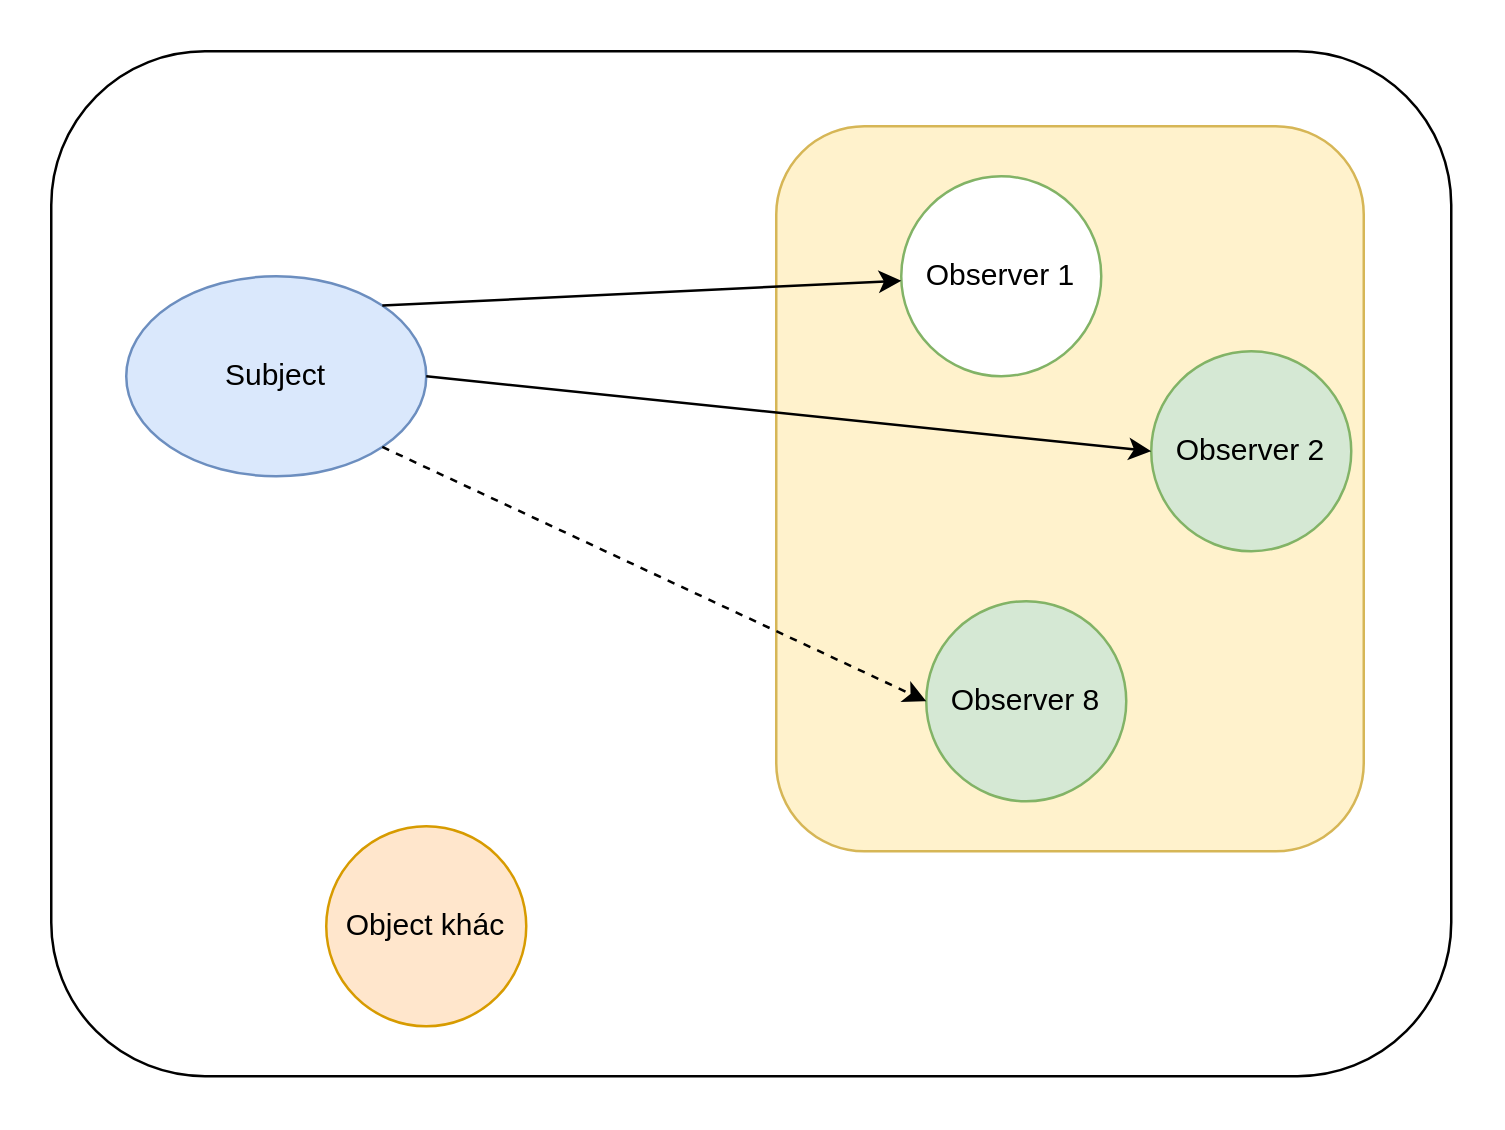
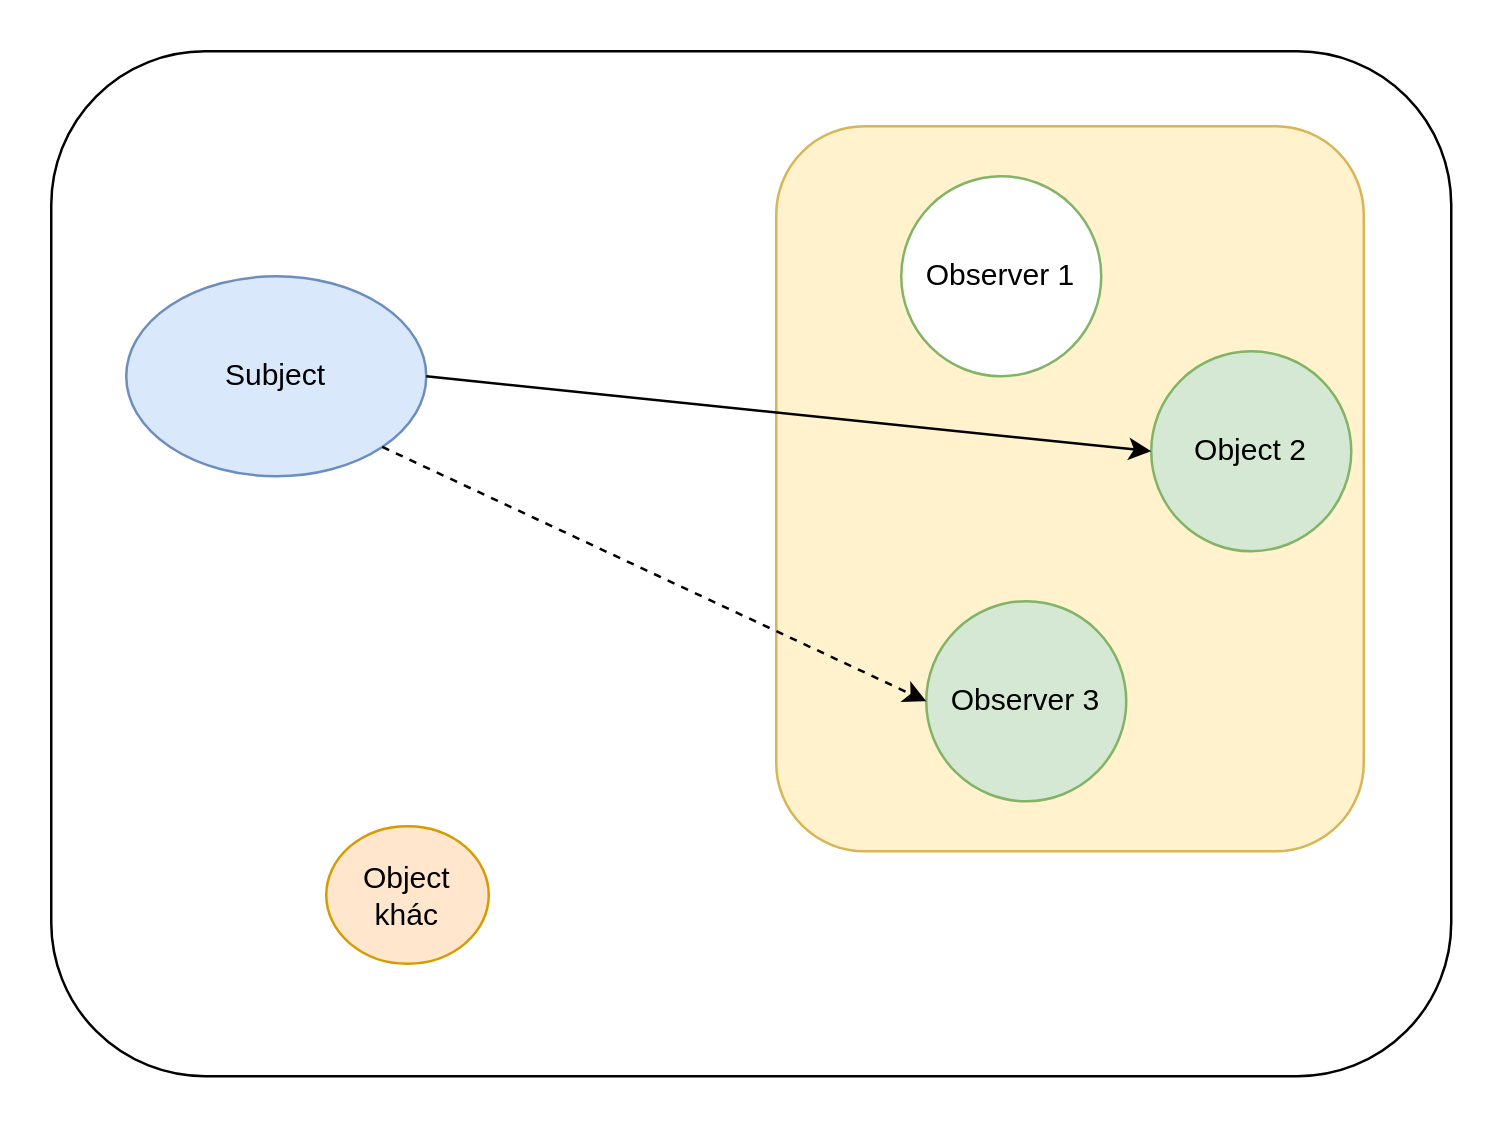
  <mxCell id="0" />
  <mxCell id="1" parent="0" />
  <mxCell id="2" value="" style="rounded=1;whiteSpace=wrap;html=1;fillColor=none;" parent="1" vertex="1"><mxGeometry x="20" y="20" width="560" height="410" as="geometry" /></mxCell>
  <mxCell id="3" value="Subject" style="ellipse;whiteSpace=wrap;html=1;fillColor=#dae8fc;strokeColor=#6c8ebf;" parent="1" vertex="1"><mxGeometry x="50" y="110" width="120" height="80" as="geometry" /></mxCell>
  <mxCell id="4" value="" style="rounded=1;whiteSpace=wrap;html=1;fillColor=#fff2cc;strokeColor=#d6b656;" parent="1" vertex="1"><mxGeometry x="310" y="50" width="235" height="290" as="geometry" /></mxCell>
  <mxCell id="5" value="Observer 1" style="ellipse;whiteSpace=wrap;html=1;aspect=fixed;fillColor=#ffffff;strokeColor=#82b366;" parent="1" vertex="1"><mxGeometry x="360" y="70" width="80" height="80" as="geometry" /></mxCell>
- <mxCell id="6" value="Observer 2" style="ellipse;whiteSpace=wrap;html=1;aspect=fixed;fillColor=#d5e8d4;strokeColor=#82b366;" parent="1" vertex="1"><mxGeometry x="460" y="140" width="80" height="80" as="geometry" /></mxCell>
- <mxCell id="7" value="Observer 8" style="ellipse;whiteSpace=wrap;html=1;aspect=fixed;fillColor=#d5e8d4;strokeColor=#82b366;" parent="1" vertex="1"><mxGeometry x="370" y="240" width="80" height="80" as="geometry" /></mxCell>
- <mxCell id="8" value="" style="endArrow=classic;html=1;exitX=1;exitY=0;exitDx=0;exitDy=0;" parent="1" source="3" target="5" edge="1"><mxGeometry width="50" height="50" relative="1" as="geometry"><mxPoint x="250" y="230" as="sourcePoint" /><mxPoint x="300" y="180" as="targetPoint" /></mxGeometry></mxCell>
+ <mxCell id="6" value="Object 2" style="ellipse;whiteSpace=wrap;html=1;aspect=fixed;fillColor=#d5e8d4;strokeColor=#82b366;" parent="1" vertex="1"><mxGeometry x="460" y="140" width="80" height="80" as="geometry" /></mxCell>
+ <mxCell id="7" value="Observer 3" style="ellipse;whiteSpace=wrap;html=1;aspect=fixed;fillColor=#d5e8d4;strokeColor=#82b366;" parent="1" vertex="1"><mxGeometry x="370" y="240" width="80" height="80" as="geometry" /></mxCell>
  <mxCell id="9" value="" style="endArrow=classic;html=1;entryX=0;entryY=0.5;entryDx=0;entryDy=0;exitX=1;exitY=0.5;exitDx=0;exitDy=0;" parent="1" source="3" target="6" edge="1"><mxGeometry width="50" height="50" relative="1" as="geometry"><mxPoint x="250" y="230" as="sourcePoint" /><mxPoint x="120" y="130" as="targetPoint" /></mxGeometry></mxCell>
  <mxCell id="10" value="" style="endArrow=classic;html=1;entryX=0;entryY=0.5;entryDx=0;entryDy=0;exitX=1;exitY=1;exitDx=0;exitDy=0;dashed=1;" parent="1" source="3" target="7" edge="1"><mxGeometry width="50" height="50" relative="1" as="geometry"><mxPoint x="170" y="330" as="sourcePoint" /><mxPoint x="150" y="420" as="targetPoint" /></mxGeometry></mxCell>
- <mxCell id="11" value="Object khác" style="ellipse;whiteSpace=wrap;html=1;aspect=fixed;fillColor=#ffe6cc;strokeColor=#d79b00;" parent="1" vertex="1"><mxGeometry x="130" y="330" width="80" height="80" as="geometry" /></mxCell>
+ <mxCell id="11" value="Object khác" style="ellipse;whiteSpace=wrap;html=1;aspect=fixed;fillColor=#ffe6cc;strokeColor=#d79b00;" parent="1" vertex="1"><mxGeometry x="130" y="330" width="65" height="55" as="geometry" /></mxCell>
